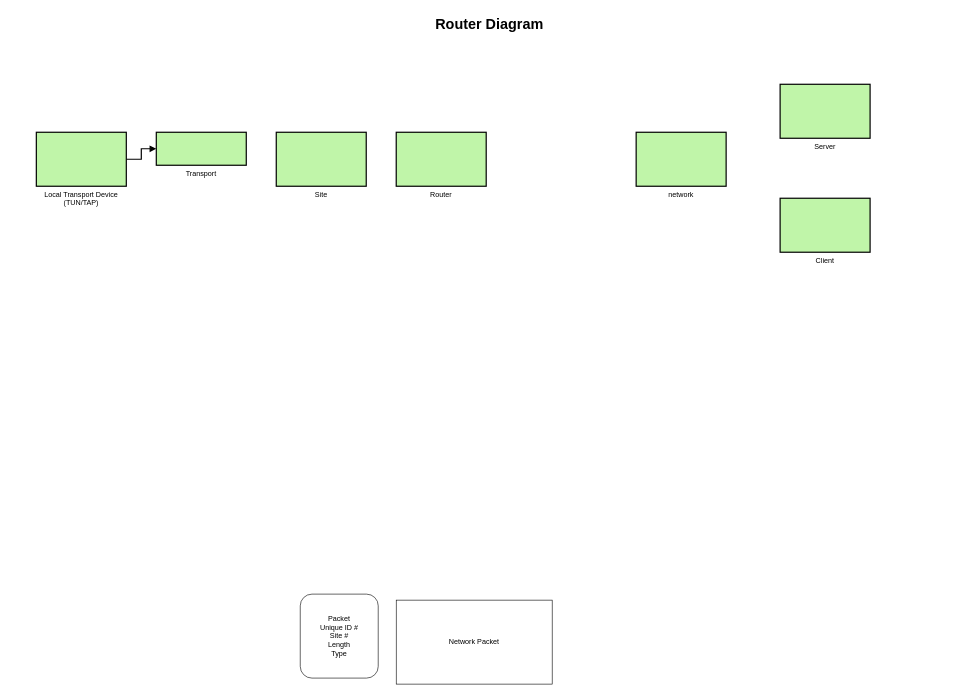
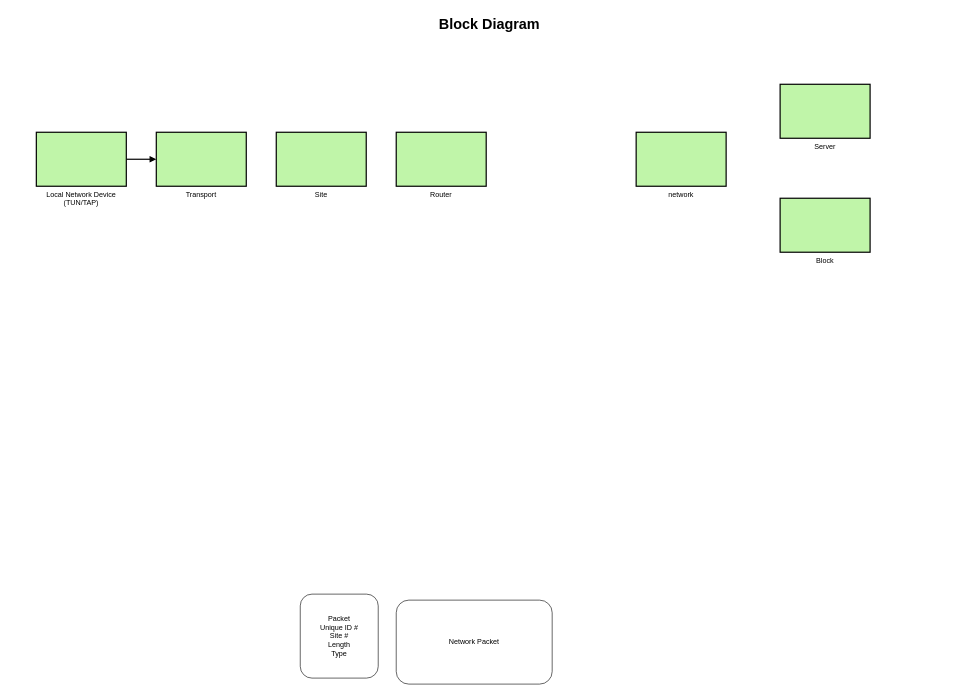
  <mxCell id="0" style=";html=1;" />
  <mxCell id="1" style=";html=1;" parent="0" />
  <mxCell id="2" style="edgeStyle=orthogonalEdgeStyle;rounded=0;html=1;endArrow=block;endFill=1;jettySize=auto;orthogonalLoop=1;strokeWidth=2;startArrow=none;startFill=0;entryX=0;entryY=0.5;entryDx=0;entryDy=0;" parent="1" source="3" target="5" edge="1"><mxGeometry relative="1" as="geometry" /></mxCell>
- <mxCell id="3" value="Local Transport Device&#10;(TUN/TAP)" style="strokeWidth=2;dashed=0;align=center;fontSize=12;shape=rect;verticalLabelPosition=bottom;verticalAlign=top;fillColor=#c0f5a9" parent="1" vertex="1"><mxGeometry x="60" y="220" width="150" height="90" as="geometry" /></mxCell>
- <mxCell id="4" value="Router Diagram" style="text;strokeColor=none;fillColor=none;html=1;fontSize=24;fontStyle=1;verticalAlign=middle;align=center;" parent="1" vertex="1"><mxGeometry x="20" y="20" width="1590" height="40" as="geometry" /></mxCell>
- <mxCell id="5" value="Transport" style="strokeWidth=2;dashed=0;align=center;fontSize=12;shape=rect;verticalLabelPosition=bottom;verticalAlign=top;fillColor=#c0f5a9" vertex="1" parent="1"><mxGeometry x="260" y="220" width="150" height="55" as="geometry" /></mxCell>
+ <mxCell id="3" value="Local Network Device&#10;(TUN/TAP)" style="strokeWidth=2;dashed=0;align=center;fontSize=12;shape=rect;verticalLabelPosition=bottom;verticalAlign=top;fillColor=#c0f5a9" parent="1" vertex="1"><mxGeometry x="60" y="220" width="150" height="90" as="geometry" /></mxCell>
+ <mxCell id="4" value="Block Diagram" style="text;strokeColor=none;fillColor=none;html=1;fontSize=24;fontStyle=1;verticalAlign=middle;align=center;" parent="1" vertex="1"><mxGeometry x="20" y="20" width="1590" height="40" as="geometry" /></mxCell>
+ <mxCell id="5" value="Transport" style="strokeWidth=2;dashed=0;align=center;fontSize=12;shape=rect;verticalLabelPosition=bottom;verticalAlign=top;fillColor=#c0f5a9" vertex="1" parent="1"><mxGeometry x="260" y="220" width="150" height="90" as="geometry" /></mxCell>
  <mxCell id="6" value="Router" style="strokeWidth=2;dashed=0;align=center;fontSize=12;shape=rect;verticalLabelPosition=bottom;verticalAlign=top;fillColor=#c0f5a9" vertex="1" parent="1"><mxGeometry x="660" y="220" width="150" height="90" as="geometry" /></mxCell>
  <mxCell id="7" value="Site" style="strokeWidth=2;dashed=0;align=center;fontSize=12;shape=rect;verticalLabelPosition=bottom;verticalAlign=top;fillColor=#c0f5a9" vertex="1" parent="1"><mxGeometry x="460" y="220" width="150" height="90" as="geometry" /></mxCell>
  <mxCell id="8" value="network" style="strokeWidth=2;dashed=0;align=center;fontSize=12;shape=rect;verticalLabelPosition=bottom;verticalAlign=top;fillColor=#c0f5a9" vertex="1" parent="1"><mxGeometry x="1060" y="220" width="150" height="90" as="geometry" /></mxCell>
  <mxCell id="9" value="Packet&lt;div&gt;&lt;div&gt;Unique ID #&lt;/div&gt;&lt;div&gt;Site #&lt;/div&gt;&lt;/div&gt;&lt;div&gt;Length&lt;/div&gt;&lt;div&gt;Type&lt;/div&gt;" style="rounded=1;whiteSpace=wrap;html=1;" vertex="1" parent="1"><mxGeometry x="500" y="990" width="130" height="140" as="geometry" /></mxCell>
- <mxCell id="10" value="Network Packet" style="whiteSpace=wrap;html=1;rounded=0;" vertex="1" parent="1"><mxGeometry x="660" y="1000" width="260" height="140" as="geometry" /></mxCell>
+ <mxCell id="10" value="Network Packet" style="rounded=1;whiteSpace=wrap;html=1;" vertex="1" parent="1"><mxGeometry x="660" y="1000" width="260" height="140" as="geometry" /></mxCell>
  <mxCell id="11" value="Server" style="strokeWidth=2;dashed=0;align=center;fontSize=12;shape=rect;verticalLabelPosition=bottom;verticalAlign=top;fillColor=#c0f5a9" vertex="1" parent="1"><mxGeometry x="1300" y="140" width="150" height="90" as="geometry" /></mxCell>
- <mxCell id="12" value="Client" style="strokeWidth=2;dashed=0;align=center;fontSize=12;shape=rect;verticalLabelPosition=bottom;verticalAlign=top;fillColor=#c0f5a9" vertex="1" parent="1"><mxGeometry x="1300" y="330" width="150" height="90" as="geometry" /></mxCell>
+ <mxCell id="12" value="Block" style="strokeWidth=2;dashed=0;align=center;fontSize=12;shape=rect;verticalLabelPosition=bottom;verticalAlign=top;fillColor=#c0f5a9" vertex="1" parent="1"><mxGeometry x="1300" y="330" width="150" height="90" as="geometry" /></mxCell>
